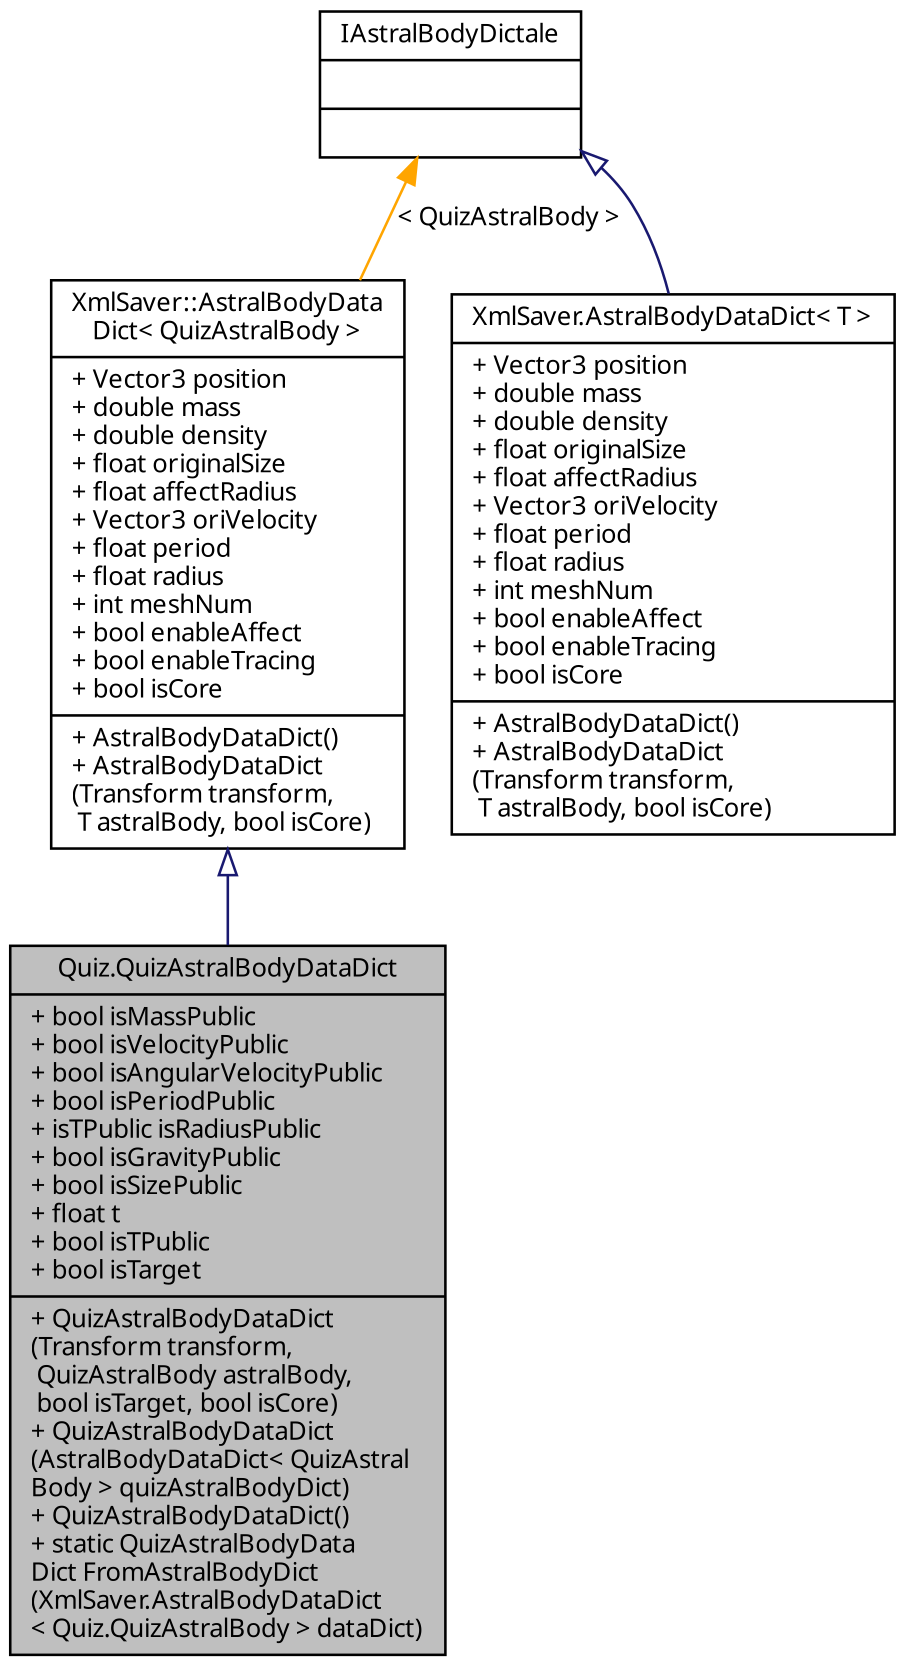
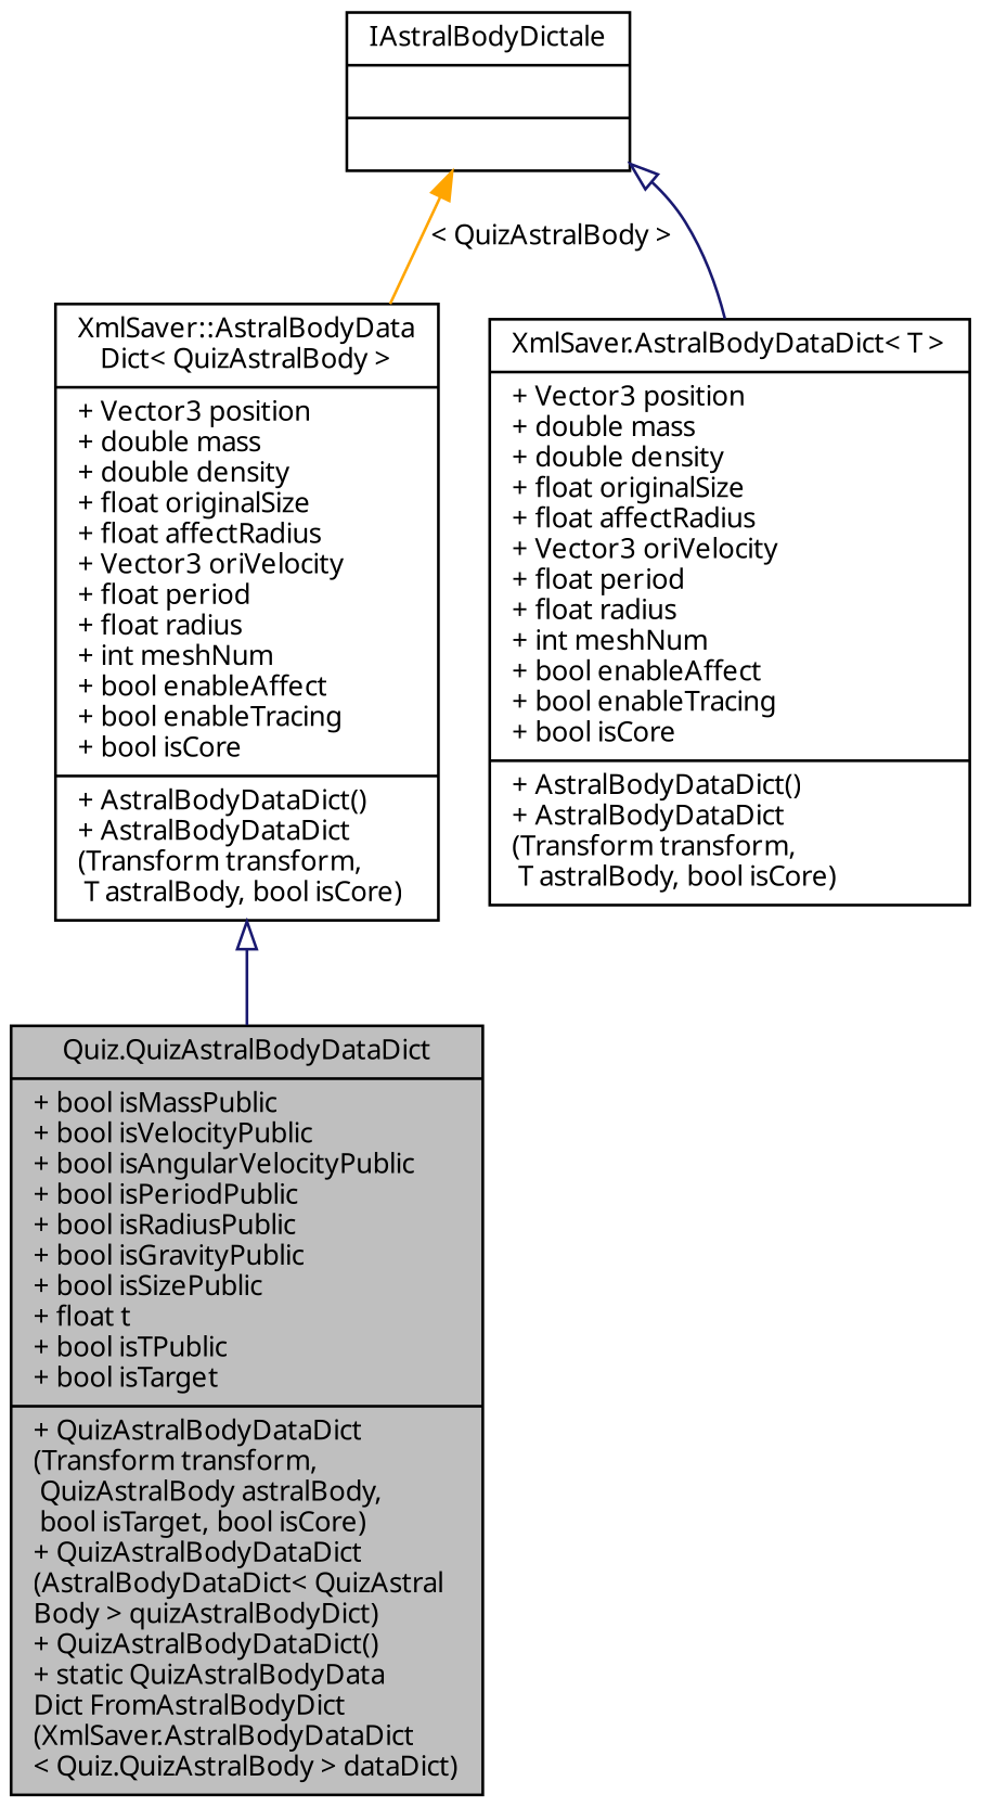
  digraph {
    fontname="Noto Sans"
    node [color=black fillcolor=white fontname="Noto Sans" fontsize=10 shape=record style=filled]
    edge [arrowtail=onormal color=midnightblue dir=back fontname="Noto Sans" fontsize=10 labelfontname=Helvetica labelfontsize=10 style=solid]
-   n1 [fillcolor=grey75 fontcolor=black height=0.2 label="{Quiz.QuizAstralBodyDataDict\n|+ bool isMassPublic\l+ bool isVelocityPublic\l+ bool isAngularVelocityPublic\l+ bool isPeriodPublic\l+ isTPublic isRadiusPublic\l+ bool isGravityPublic\l+ bool isSizePublic\l+ float t\l+ bool isTPublic\l+ bool isTarget\l|+  QuizAstralBodyDataDict\l(Transform transform,\l QuizAstralBody astralBody,\l bool isTarget, bool isCore)\l+  QuizAstralBodyDataDict\l(AstralBodyDataDict\< QuizAstral\lBody \> quizAstralBodyDict)\l+  QuizAstralBodyDataDict()\l+ static QuizAstralBodyData\lDict FromAstralBodyDict\l(XmlSaver.AstralBodyDataDict\l\< Quiz.QuizAstralBody \> dataDict)\l}" width=0.4]
+   n1 [fillcolor=grey75 fontcolor=black height=0.2 label="{Quiz.QuizAstralBodyDataDict\n|+ bool isMassPublic\l+ bool isVelocityPublic\l+ bool isAngularVelocityPublic\l+ bool isPeriodPublic\l+ bool isRadiusPublic\l+ bool isGravityPublic\l+ bool isSizePublic\l+ float t\l+ bool isTPublic\l+ bool isTarget\l|+  QuizAstralBodyDataDict\l(Transform transform,\l QuizAstralBody astralBody,\l bool isTarget, bool isCore)\l+  QuizAstralBodyDataDict\l(AstralBodyDataDict\< QuizAstral\lBody \> quizAstralBodyDict)\l+  QuizAstralBodyDataDict()\l+ static QuizAstralBodyData\lDict FromAstralBodyDict\l(XmlSaver.AstralBodyDataDict\l\< Quiz.QuizAstralBody \> dataDict)\l}" width=0.4]
    n2 [height=0.2 label="{XmlSaver::AstralBodyData\lDict\< QuizAstralBody \>\n|+ Vector3 position\l+ double mass\l+ double density\l+ float originalSize\l+ float affectRadius\l+ Vector3 oriVelocity\l+ float period\l+ float radius\l+ int meshNum\l+ bool enableAffect\l+ bool enableTracing\l+ bool isCore\l|+  AstralBodyDataDict()\l+  AstralBodyDataDict\l(Transform transform,\l T astralBody, bool isCore)\l}" width=0.4]
    n3 [height=0.2 label="{XmlSaver.AstralBodyDataDict\< T \>\n|+ Vector3 position\l+ double mass\l+ double density\l+ float originalSize\l+ float affectRadius\l+ Vector3 oriVelocity\l+ float period\l+ float radius\l+ int meshNum\l+ bool enableAffect\l+ bool enableTracing\l+ bool isCore\l|+  AstralBodyDataDict()\l+  AstralBodyDataDict\l(Transform transform,\l T astralBody, bool isCore)\l}" width=0.4]
    n4 [height=0.2 label="{IAstralBodyDictale\n||}" width=0.4]
    n2 -> n1
    n4 -> n2 [color=orange label=" \< QuizAstralBody \>" arrowtail=""]
    n4 -> n3
  }
